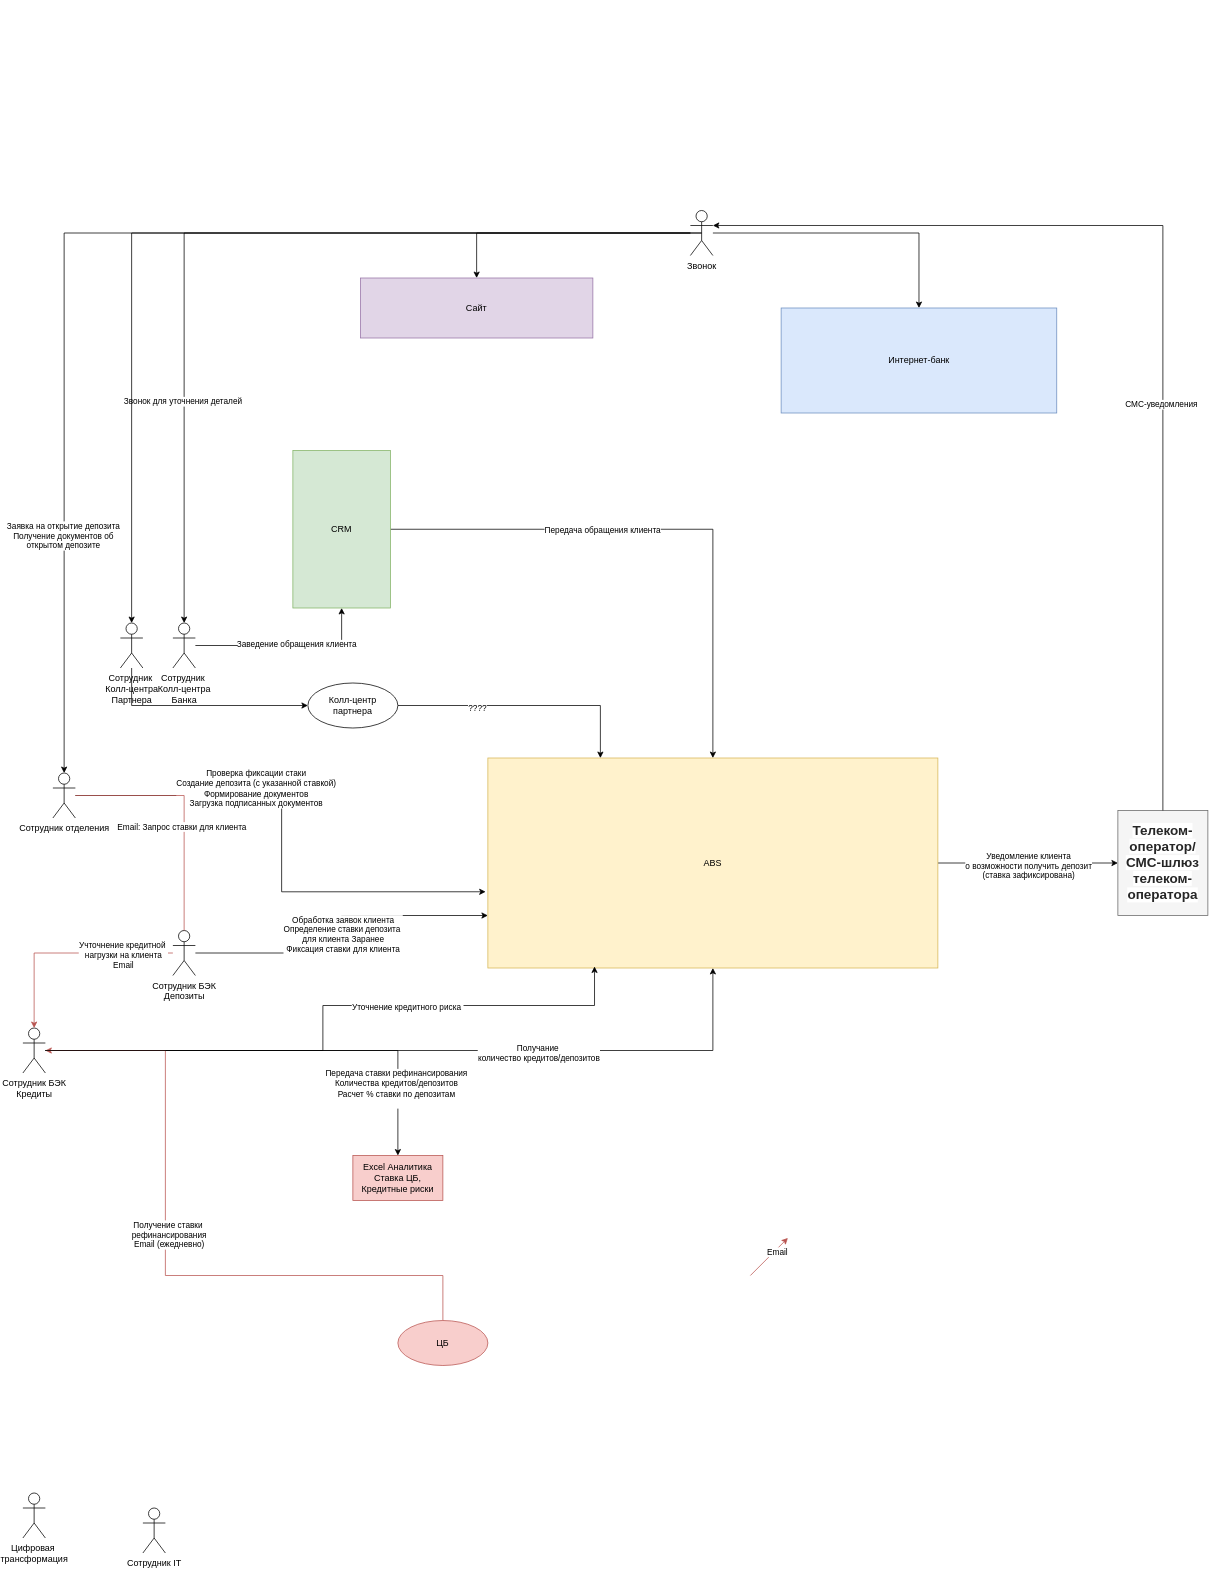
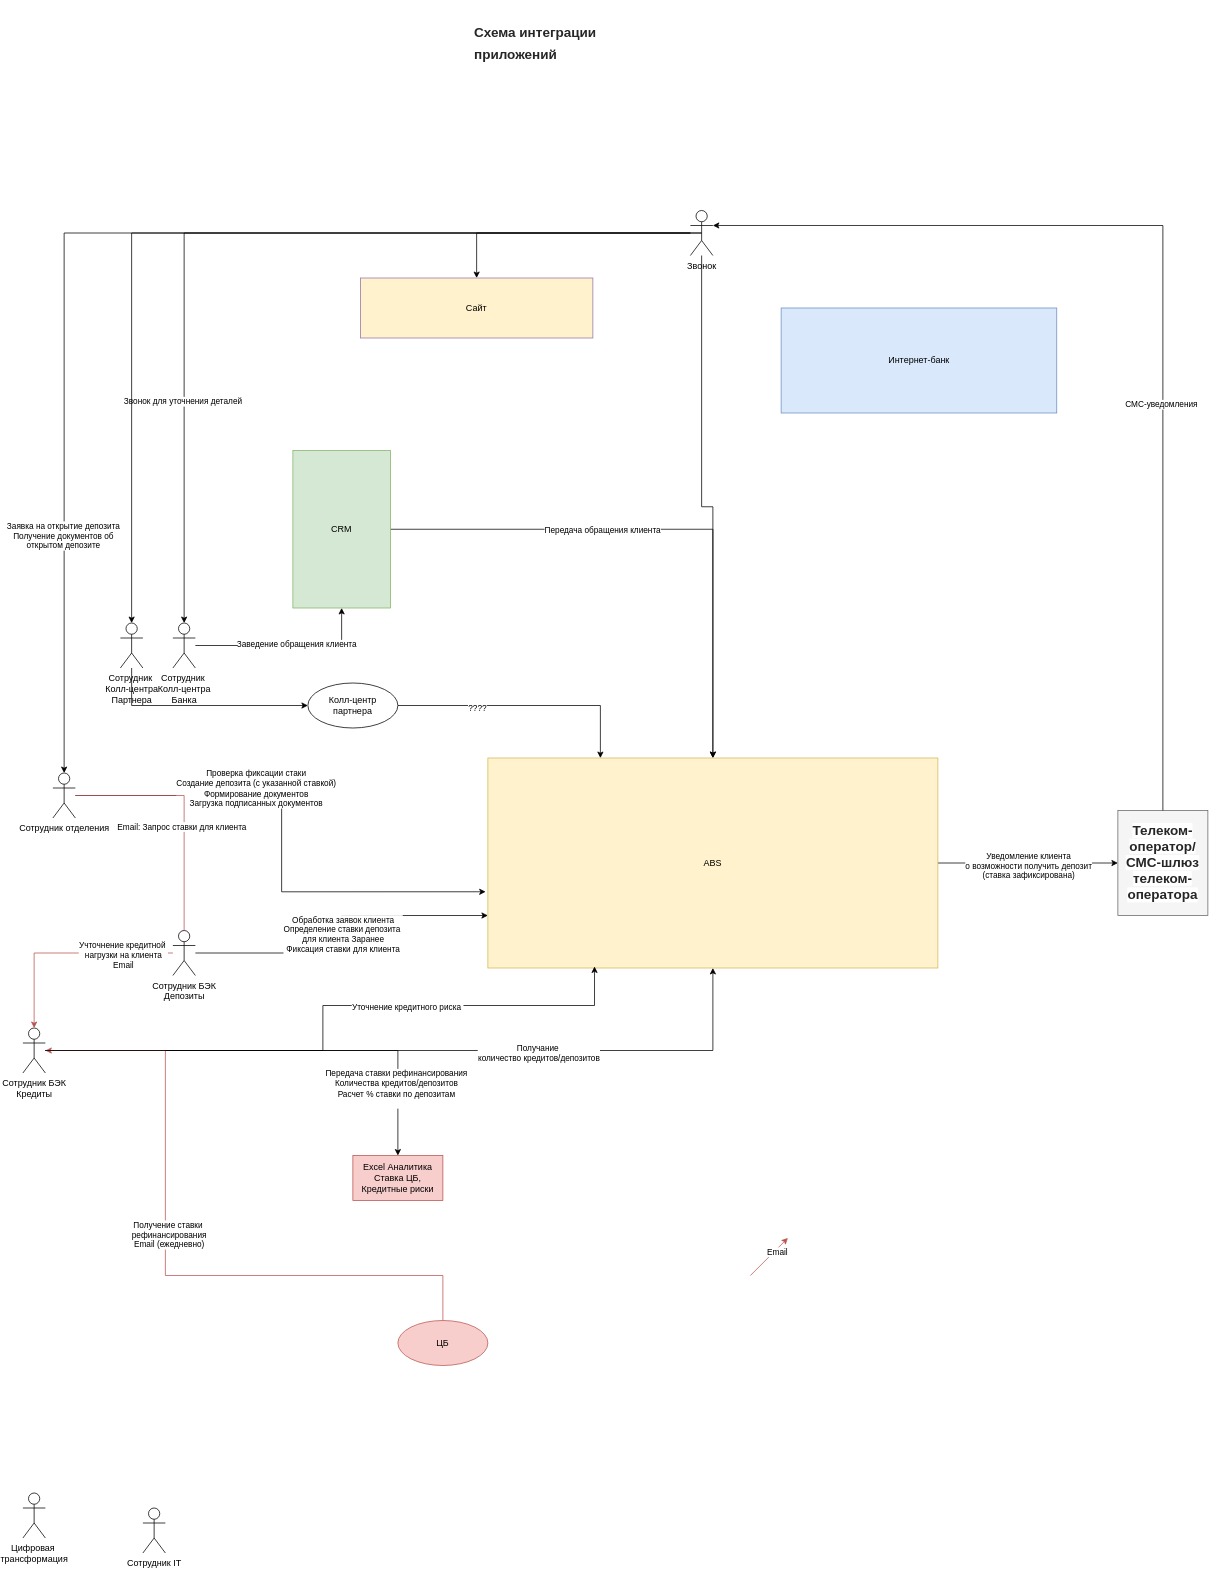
  <mxCell id="0" />
  <mxCell id="1" parent="0" />
  <mxCell id="2" style="edgeStyle=orthogonalEdgeStyle;rounded=0;orthogonalLoop=1;jettySize=auto;html=1;exitX=0.5;exitY=0.5;exitDx=0;exitDy=0;exitPerimeter=0;" edge="1" parent="1" source="8" target="33"><mxGeometry relative="1" as="geometry" /></mxCell>
- <mxCell id="3" style="edgeStyle=orthogonalEdgeStyle;rounded=0;orthogonalLoop=1;jettySize=auto;html=1;" edge="1" parent="1" source="8" target="34"><mxGeometry relative="1" as="geometry" /></mxCell>
+ <mxCell id="3" style="edgeStyle=orthogonalEdgeStyle;rounded=0;orthogonalLoop=1;jettySize=auto;html=1;" edge="1" parent="1" source="8" target="29"><mxGeometry relative="1" as="geometry" /></mxCell>
  <mxCell id="4" style="edgeStyle=orthogonalEdgeStyle;rounded=0;orthogonalLoop=1;jettySize=auto;html=1;exitX=0.5;exitY=0.5;exitDx=0;exitDy=0;exitPerimeter=0;" edge="1" parent="1" source="8" target="9"><mxGeometry relative="1" as="geometry" /></mxCell>
  <mxCell id="5" value="Заявка на открытие депозита&lt;div&gt;Получение документов об&lt;/div&gt;&lt;div&gt;открытом депозите&lt;/div&gt;" style="edgeLabel;html=1;align=center;verticalAlign=middle;resizable=0;points=[];" vertex="1" connectable="0" parent="4"><mxGeometry x="0.596" y="-2" relative="1" as="geometry"><mxPoint as="offset" /></mxGeometry></mxCell>
  <mxCell id="6" style="edgeStyle=orthogonalEdgeStyle;rounded=0;orthogonalLoop=1;jettySize=auto;html=1;entryX=0.5;entryY=0;entryDx=0;entryDy=0;entryPerimeter=0;" edge="1" parent="1" source="8" target="23"><mxGeometry relative="1" as="geometry" /></mxCell>
  <mxCell id="7" value="Звонок для уточнения деталей&amp;nbsp;" style="edgeLabel;html=1;align=center;verticalAlign=middle;resizable=0;points=[];" vertex="1" connectable="0" parent="6"><mxGeometry x="0.505" y="-1" relative="1" as="geometry"><mxPoint as="offset" /></mxGeometry></mxCell>
  <mxCell id="8" value="Звонок" style="shape=umlActor;verticalLabelPosition=bottom;verticalAlign=top;html=1;outlineConnect=0;" vertex="1" parent="1"><mxGeometry x="910" y="280" width="30" height="60" as="geometry" /></mxCell>
  <mxCell id="9" value="Сотрудник отделения" style="shape=umlActor;verticalLabelPosition=bottom;verticalAlign=top;html=1;outlineConnect=0;" vertex="1" parent="1"><mxGeometry x="60" y="1030" width="30" height="60" as="geometry" /></mxCell>
  <mxCell id="10" value="Сотрудник IT" style="shape=umlActor;verticalLabelPosition=bottom;verticalAlign=top;html=1;outlineConnect=0;" vertex="1" parent="1"><mxGeometry x="180" y="2010" width="30" height="60" as="geometry" /></mxCell>
  <mxCell id="11" style="edgeStyle=orthogonalEdgeStyle;rounded=0;orthogonalLoop=1;jettySize=auto;html=1;entryX=0;entryY=0.75;entryDx=0;entryDy=0;" edge="1" parent="1" source="13" target="29"><mxGeometry relative="1" as="geometry" /></mxCell>
  <mxCell id="12" value="Обработка заявок клиента&lt;div&gt;Определение ставки депозита&amp;nbsp;&lt;/div&gt;&lt;div&gt;для клиента Заранее&lt;/div&gt;&lt;div&gt;Фиксация ставки для клиента&lt;/div&gt;&lt;div&gt;&lt;br&gt;&lt;/div&gt;" style="edgeLabel;html=1;align=center;verticalAlign=middle;resizable=0;points=[];" vertex="1" connectable="0" parent="11"><mxGeometry x="-0.027" y="-1" relative="1" as="geometry"><mxPoint as="offset" /></mxGeometry></mxCell>
  <mxCell id="13" value="Сотрудник БЭК&lt;div&gt;Депозиты&lt;/div&gt;" style="shape=umlActor;verticalLabelPosition=bottom;verticalAlign=top;html=1;outlineConnect=0;" vertex="1" parent="1"><mxGeometry x="220" y="1240" width="30" height="60" as="geometry" /></mxCell>
  <mxCell id="14" style="edgeStyle=orthogonalEdgeStyle;rounded=0;orthogonalLoop=1;jettySize=auto;html=1;" edge="1" parent="1" source="20" target="37"><mxGeometry relative="1" as="geometry" /></mxCell>
  <mxCell id="15" value="&lt;div&gt;Передача ставки рефинансирования&lt;/div&gt;&lt;div&gt;Количества кредитов/депозитов&lt;/div&gt;Расчет % ставки по депозитам&lt;div&gt;&lt;br&gt;&lt;/div&gt;" style="edgeLabel;html=1;align=center;verticalAlign=middle;resizable=0;points=[];" vertex="1" connectable="0" parent="14"><mxGeometry x="0.704" y="-3" relative="1" as="geometry"><mxPoint as="offset" /></mxGeometry></mxCell>
  <mxCell id="16" style="edgeStyle=orthogonalEdgeStyle;rounded=0;orthogonalLoop=1;jettySize=auto;html=1;" edge="1" parent="1" source="20" target="29"><mxGeometry relative="1" as="geometry" /></mxCell>
  <mxCell id="17" value="Получание&amp;nbsp;&lt;div&gt;количество кредитов/депозитов&lt;/div&gt;" style="edgeLabel;html=1;align=center;verticalAlign=middle;resizable=0;points=[];" vertex="1" connectable="0" parent="16"><mxGeometry x="0.314" y="-3" relative="1" as="geometry"><mxPoint as="offset" /></mxGeometry></mxCell>
  <mxCell id="18" style="edgeStyle=orthogonalEdgeStyle;rounded=0;orthogonalLoop=1;jettySize=auto;html=1;fillColor=#f8cecc;strokeColor=#b85450;" edge="1" parent="1" source="36" target="20"><mxGeometry relative="1" as="geometry"><mxPoint x="200" y="1540" as="targetPoint" /><Array as="points"><mxPoint x="580" y="1700" /><mxPoint x="210" y="1700" /><mxPoint x="210" y="1400" /></Array></mxGeometry></mxCell>
  <mxCell id="19" value="Получение ставки&amp;nbsp;&lt;div&gt;рефинансирования&lt;/div&gt;&lt;div&gt;Email (ежедневно)&lt;/div&gt;" style="edgeLabel;html=1;align=center;verticalAlign=middle;resizable=0;points=[];" vertex="1" connectable="0" parent="18"><mxGeometry x="0.091" y="-4" relative="1" as="geometry"><mxPoint as="offset" /></mxGeometry></mxCell>
  <mxCell id="20" value="Сотрудник БЭК&lt;div&gt;Кредиты&lt;/div&gt;" style="shape=umlActor;verticalLabelPosition=bottom;verticalAlign=top;html=1;outlineConnect=0;" vertex="1" parent="1"><mxGeometry x="20" y="1370" width="30" height="60" as="geometry" /></mxCell>
  <mxCell id="21" style="edgeStyle=orthogonalEdgeStyle;rounded=0;orthogonalLoop=1;jettySize=auto;html=1;" edge="1" parent="1" source="23" target="32"><mxGeometry relative="1" as="geometry" /></mxCell>
  <mxCell id="22" value="Заведение обращения клиента" style="edgeLabel;html=1;align=center;verticalAlign=middle;resizable=0;points=[];" vertex="1" connectable="0" parent="21"><mxGeometry x="0.092" y="2" relative="1" as="geometry"><mxPoint as="offset" /></mxGeometry></mxCell>
  <mxCell id="23" value="Сотрудник&amp;nbsp;&lt;div&gt;Колл-центра&lt;/div&gt;&lt;div&gt;Банка&lt;/div&gt;" style="shape=umlActor;verticalLabelPosition=bottom;verticalAlign=top;html=1;outlineConnect=0;" vertex="1" parent="1"><mxGeometry x="220" y="830" width="30" height="60" as="geometry" /></mxCell>
  <mxCell id="24" style="edgeStyle=orthogonalEdgeStyle;rounded=0;orthogonalLoop=1;jettySize=auto;html=1;" edge="1" parent="1" source="25" target="52"><mxGeometry relative="1" as="geometry"><Array as="points"><mxPoint x="165" y="940" /></Array></mxGeometry></mxCell>
  <mxCell id="25" value="Сотрудник&amp;nbsp;&lt;div&gt;Колл-центра&lt;/div&gt;&lt;div&gt;Партнера&lt;/div&gt;" style="shape=umlActor;verticalLabelPosition=bottom;verticalAlign=top;html=1;outlineConnect=0;" vertex="1" parent="1"><mxGeometry x="150" y="830" width="30" height="60" as="geometry" /></mxCell>
  <mxCell id="26" value="Цифровая&amp;nbsp;&lt;div&gt;трансформация&lt;/div&gt;" style="shape=umlActor;verticalLabelPosition=bottom;verticalAlign=top;html=1;outlineConnect=0;" vertex="1" parent="1"><mxGeometry x="20" y="1990" width="30" height="60" as="geometry" /></mxCell>
  <mxCell id="27" style="edgeStyle=orthogonalEdgeStyle;rounded=0;orthogonalLoop=1;jettySize=auto;html=1;" edge="1" parent="1" source="29" target="35"><mxGeometry relative="1" as="geometry" /></mxCell>
  <mxCell id="28" value="Уведомление клиента&lt;div&gt;о возможности получить депозит&lt;/div&gt;&lt;div&gt;(ставка зафиксирована)&lt;/div&gt;" style="edgeLabel;html=1;align=center;verticalAlign=middle;resizable=0;points=[];" vertex="1" connectable="0" parent="27"><mxGeometry x="0.242" y="-3" relative="1" as="geometry"><mxPoint x="-29" as="offset" /></mxGeometry></mxCell>
  <mxCell id="29" value="ABS" style="rounded=0;whiteSpace=wrap;html=1;fillColor=#fff2cc;strokeColor=#d6b656;" vertex="1" parent="1"><mxGeometry x="640" y="1010" width="600" height="280" as="geometry" /></mxCell>
  <mxCell id="30" style="edgeStyle=orthogonalEdgeStyle;rounded=0;orthogonalLoop=1;jettySize=auto;html=1;" edge="1" parent="1" source="32" target="29"><mxGeometry relative="1" as="geometry" /></mxCell>
  <mxCell id="31" value="Передача обращения клиента" style="edgeLabel;html=1;align=center;verticalAlign=middle;resizable=0;points=[];" vertex="1" connectable="0" parent="30"><mxGeometry x="-0.233" relative="1" as="geometry"><mxPoint as="offset" /></mxGeometry></mxCell>
  <mxCell id="32" value="СRM" style="rounded=0;whiteSpace=wrap;html=1;fillColor=#d5e8d4;strokeColor=#82b366;" vertex="1" parent="1"><mxGeometry x="380" y="600" width="130" height="210" as="geometry" /></mxCell>
- <mxCell id="33" value="Сайт" style="rounded=0;whiteSpace=wrap;html=1;fillColor=#e1d5e7;strokeColor=#9673a6;" vertex="1" parent="1"><mxGeometry x="470" y="370" width="310" height="80" as="geometry" /></mxCell>
+ <mxCell id="33" value="Сайт" style="rounded=0;whiteSpace=wrap;html=1;fillColor=#fff2cc;strokeColor=#9673a6;" vertex="1" parent="1"><mxGeometry x="470" y="370" width="310" height="80" as="geometry" /></mxCell>
  <mxCell id="34" value="Интернет-банк" style="rounded=0;whiteSpace=wrap;html=1;fillColor=#dae8fc;strokeColor=#6c8ebf;" vertex="1" parent="1"><mxGeometry x="1031" y="410" width="367.5" height="140" as="geometry" /></mxCell>
  <mxCell id="35" value="&lt;strong style=&quot;box-sizing: inherit; color: rgba(0, 0, 0, 0.85); font-family: &amp;quot;YS Text&amp;quot;, sans-serif; font-size: 18px; text-align: left; white-space-collapse: preserve-breaks; background-color: rgb(255, 255, 255);&quot;&gt;Телеком-оператор/&lt;/strong&gt;&lt;div&gt;&lt;strong style=&quot;box-sizing: inherit; color: rgba(0, 0, 0, 0.85); font-family: &amp;quot;YS Text&amp;quot;, sans-serif; font-size: 18px; text-align: left; white-space-collapse: preserve-breaks; background-color: rgb(255, 255, 255);&quot;&gt;&lt;strong style=&quot;box-sizing: inherit;&quot;&gt;СМС-шлюз телеком-оператора&lt;/strong&gt;&lt;/strong&gt;&lt;/div&gt;" style="rounded=0;whiteSpace=wrap;html=1;fillColor=#f5f5f5;fontColor=#333333;strokeColor=#666666;" vertex="1" parent="1"><mxGeometry x="1480" y="1080" width="120" height="140" as="geometry" /></mxCell>
  <mxCell id="36" value="ЦБ" style="ellipse;whiteSpace=wrap;html=1;fillColor=#f8cecc;strokeColor=#b85450;" vertex="1" parent="1"><mxGeometry x="520" y="1760" width="120" height="60" as="geometry" /></mxCell>
  <mxCell id="37" value="Excel Аналитика&lt;div&gt;Ставка ЦБ, Кредитные риски&lt;/div&gt;" style="rounded=0;whiteSpace=wrap;html=1;fillColor=#f8cecc;strokeColor=#b85450;" vertex="1" parent="1"><mxGeometry x="460" y="1540" width="120" height="60" as="geometry" /></mxCell>
  <mxCell id="38" style="edgeStyle=orthogonalEdgeStyle;rounded=0;orthogonalLoop=1;jettySize=auto;html=1;exitX=0.5;exitY=0;exitDx=0;exitDy=0;entryX=1;entryY=0.333;entryDx=0;entryDy=0;entryPerimeter=0;" edge="1" parent="1" source="35" target="8"><mxGeometry relative="1" as="geometry" /></mxCell>
  <mxCell id="39" value="СМС-уведомления" style="edgeLabel;html=1;align=center;verticalAlign=middle;resizable=0;points=[];" vertex="1" connectable="0" parent="38"><mxGeometry x="-0.215" y="3" relative="1" as="geometry"><mxPoint as="offset" /></mxGeometry></mxCell>
  <mxCell id="40" style="edgeStyle=orthogonalEdgeStyle;rounded=0;orthogonalLoop=1;jettySize=auto;html=1;entryX=-0.005;entryY=0.637;entryDx=0;entryDy=0;entryPerimeter=0;" edge="1" parent="1" source="9" target="29"><mxGeometry relative="1" as="geometry" /></mxCell>
  <mxCell id="41" value="Проверка фиксации стаки&lt;div&gt;Создание депозита (с указанной ставкой)&lt;/div&gt;&lt;div&gt;Формирование документов&lt;/div&gt;&lt;div&gt;Загрузка подписанных документов&lt;/div&gt;" style="edgeLabel;html=1;align=center;verticalAlign=middle;resizable=0;points=[];" vertex="1" connectable="0" parent="40"><mxGeometry x="-0.399" y="-5" relative="1" as="geometry"><mxPoint x="37" y="-15" as="offset" /></mxGeometry></mxCell>
  <mxCell id="42" style="edgeStyle=orthogonalEdgeStyle;rounded=0;orthogonalLoop=1;jettySize=auto;html=1;entryX=0.5;entryY=0;entryDx=0;entryDy=0;entryPerimeter=0;fillColor=#f8cecc;strokeColor=#b85450;endArrow=none;" edge="1" parent="1" source="9" target="13"><mxGeometry relative="1" as="geometry" /></mxCell>
  <mxCell id="43" value="Email: Запрос ставки для клиента" style="edgeLabel;html=1;align=center;verticalAlign=middle;resizable=0;points=[];" vertex="1" connectable="0" parent="42"><mxGeometry x="0.145" y="-4" relative="1" as="geometry"><mxPoint as="offset" /></mxGeometry></mxCell>
  <mxCell id="44" style="edgeStyle=orthogonalEdgeStyle;rounded=0;orthogonalLoop=1;jettySize=auto;html=1;entryX=0.5;entryY=0;entryDx=0;entryDy=0;entryPerimeter=0;fillColor=#f8cecc;strokeColor=#b85450;" edge="1" parent="1" source="13" target="20"><mxGeometry relative="1" as="geometry" /></mxCell>
  <mxCell id="45" value="Учточнение кредитной&amp;nbsp;&lt;div&gt;нагрузки на клиента&lt;/div&gt;&lt;div&gt;Email&lt;/div&gt;" style="edgeLabel;html=1;align=center;verticalAlign=middle;resizable=0;points=[];" vertex="1" connectable="0" parent="44"><mxGeometry x="-0.533" y="2" relative="1" as="geometry"><mxPoint as="offset" /></mxGeometry></mxCell>
  <mxCell id="46" style="edgeStyle=orthogonalEdgeStyle;rounded=0;orthogonalLoop=1;jettySize=auto;html=1;entryX=0.237;entryY=0.993;entryDx=0;entryDy=0;entryPerimeter=0;" edge="1" parent="1" source="20" target="29"><mxGeometry relative="1" as="geometry"><Array as="points"><mxPoint x="420" y="1400" /><mxPoint x="420" y="1340" /><mxPoint x="782" y="1340" /></Array></mxGeometry></mxCell>
  <mxCell id="47" value="Уточнение кредитного риска&amp;nbsp;" style="edgeLabel;html=1;align=center;verticalAlign=middle;resizable=0;points=[];" vertex="1" connectable="0" parent="46"><mxGeometry x="0.284" y="-1" relative="1" as="geometry"><mxPoint as="offset" /></mxGeometry></mxCell>
  <mxCell id="48" value="" style="endArrow=classic;html=1;rounded=0;fillColor=#f8cecc;strokeColor=#b85450;" edge="1" parent="1"><mxGeometry width="50" height="50" relative="1" as="geometry"><mxPoint x="990" y="1700" as="sourcePoint" /><mxPoint x="1040" y="1650" as="targetPoint" /></mxGeometry></mxCell>
  <mxCell id="49" value="Email" style="edgeLabel;html=1;align=center;verticalAlign=middle;resizable=0;points=[];" vertex="1" connectable="0" parent="48"><mxGeometry x="0.32" y="-3" relative="1" as="geometry"><mxPoint as="offset" /></mxGeometry></mxCell>
  <mxCell id="50" style="edgeStyle=orthogonalEdgeStyle;rounded=0;orthogonalLoop=1;jettySize=auto;html=1;entryX=0.25;entryY=0;entryDx=0;entryDy=0;" edge="1" parent="1" source="52" target="29"><mxGeometry relative="1" as="geometry" /></mxCell>
  <mxCell id="51" value="????" style="edgeLabel;html=1;align=center;verticalAlign=middle;resizable=0;points=[];" vertex="1" connectable="0" parent="50"><mxGeometry x="-0.383" y="-3" relative="1" as="geometry"><mxPoint as="offset" /></mxGeometry></mxCell>
  <mxCell id="52" value="Колл-центр партнера" style="ellipse;whiteSpace=wrap;html=1;" vertex="1" parent="1"><mxGeometry x="400" y="910" width="120" height="60" as="geometry" /></mxCell>
  <mxCell id="53" style="edgeStyle=orthogonalEdgeStyle;rounded=0;orthogonalLoop=1;jettySize=auto;html=1;entryX=0.5;entryY=0;entryDx=0;entryDy=0;entryPerimeter=0;" edge="1" parent="1" source="8" target="25"><mxGeometry relative="1" as="geometry" /></mxCell>
+ <mxCell id="54" value="&lt;h1 style=&quot;margin-top: 0px;&quot;&gt;&lt;strong style=&quot;box-sizing: inherit; color: rgba(0, 0, 0, 0.85); font-family: &amp;quot;YS Text&amp;quot;, sans-serif; font-size: 18px; white-space-collapse: preserve-breaks; background-color: rgb(255, 255, 255);&quot;&gt;Схема интеграции приложений&lt;/strong&gt;&lt;/h1&gt;&lt;p&gt;&lt;br&gt;&lt;/p&gt;" style="text;html=1;whiteSpace=wrap;overflow=hidden;rounded=0;" vertex="1" parent="1"><mxGeometry x="620" y="20" width="180" height="120" as="geometry" /></mxCell>
